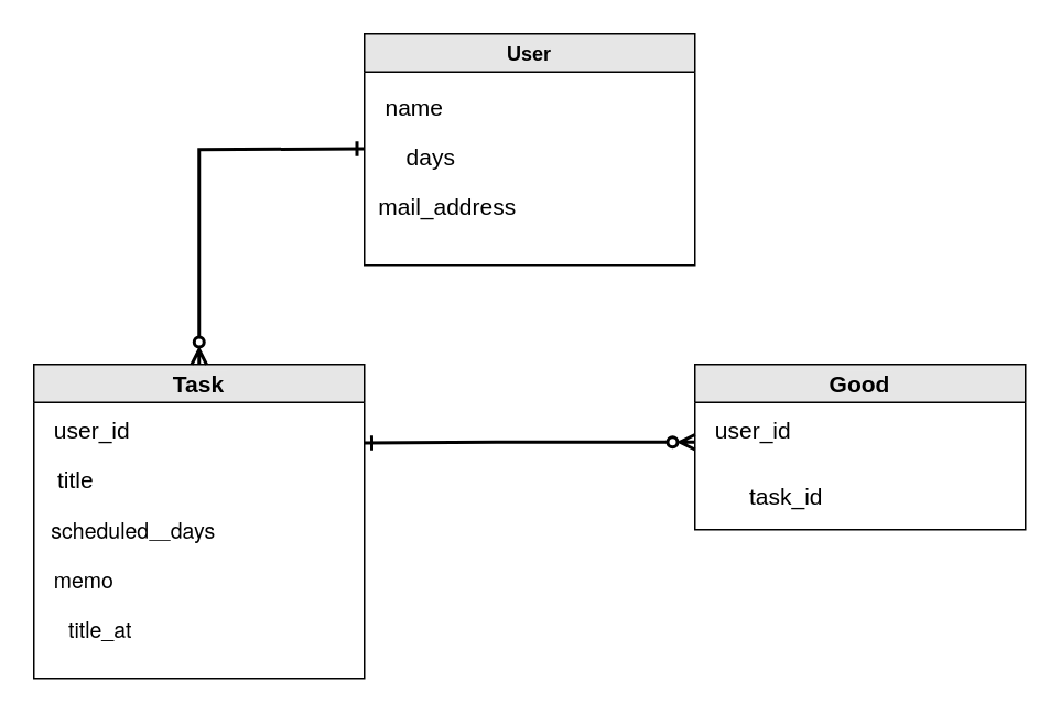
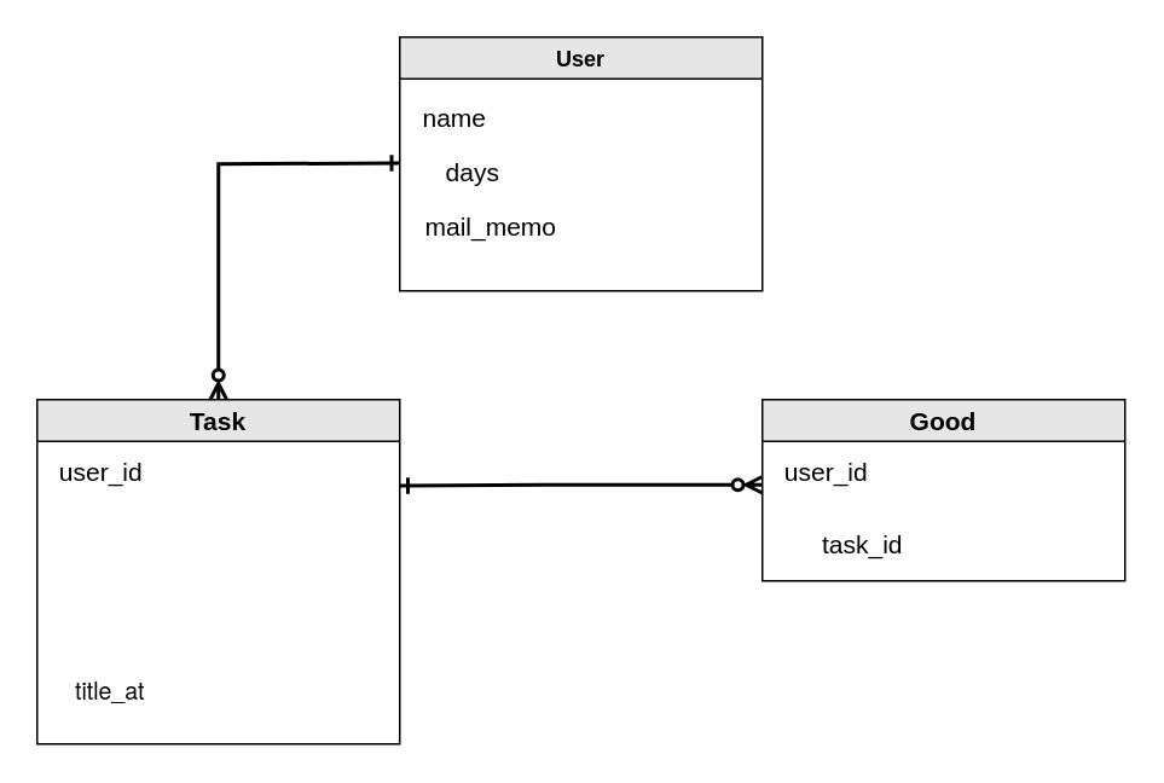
  <mxCell id="0" />
  <mxCell id="1" parent="0" />
  <mxCell id="2" value="User" style="swimlane;labelBackgroundColor=#E6E6E6;gradientColor=none;gradientDirection=radial;fillColor=#E6E6E6;swimlaneFillColor=none;" vertex="1" parent="1"><mxGeometry x="220" y="20" width="200" height="140" as="geometry" /></mxCell>
  <mxCell id="3" value="&lt;font style=&quot;font-size: 14px;&quot;&gt;days&lt;/font&gt;" style="text;html=1;align=center;verticalAlign=middle;resizable=0;points=[];autosize=1;strokeColor=none;fillColor=none;" vertex="1" parent="2"><mxGeometry y="60" width="80" height="30" as="geometry" /></mxCell>
- <mxCell id="4" value="&lt;font style=&quot;font-size: 14px;&quot;&gt;mail_address&lt;/font&gt;" style="text;html=1;align=center;verticalAlign=middle;resizable=0;points=[];autosize=1;strokeColor=none;fillColor=none;" vertex="1" parent="2"><mxGeometry x="-5" y="90" width="110" height="30" as="geometry" /></mxCell>
+ <mxCell id="4" value="&lt;font style=&quot;font-size: 14px;&quot;&gt;mail_memo&lt;/font&gt;" style="text;html=1;align=center;verticalAlign=middle;resizable=0;points=[];autosize=1;strokeColor=none;fillColor=none;" vertex="1" parent="2"><mxGeometry x="-5" y="90" width="110" height="30" as="geometry" /></mxCell>
  <mxCell id="5" value="&lt;font style=&quot;font-size: 14px;&quot;&gt;name&lt;/font&gt;" style="text;html=1;align=center;verticalAlign=middle;resizable=0;points=[];autosize=1;strokeColor=none;fillColor=none;" vertex="1" parent="2"><mxGeometry y="30" width="60" height="30" as="geometry" /></mxCell>
  <mxCell id="6" value="Task" style="swimlane;labelBackgroundColor=#E6E6E6;fontSize=14;fillColor=#E6E6E6;gradientColor=none;gradientDirection=radial;" vertex="1" parent="1"><mxGeometry x="20" y="220" width="200" height="190" as="geometry" /></mxCell>
  <mxCell id="7" value="user_id" style="text;html=1;align=center;verticalAlign=middle;resizable=0;points=[];autosize=1;strokeColor=none;fillColor=none;fontSize=14;" vertex="1" parent="6"><mxGeometry y="25" width="70" height="30" as="geometry" /></mxCell>
- <mxCell id="8" value="title" style="text;html=1;align=center;verticalAlign=middle;resizable=0;points=[];autosize=1;strokeColor=none;fillColor=none;fontSize=14;" vertex="1" parent="6"><mxGeometry y="55" width="50" height="30" as="geometry" /></mxCell>
- <mxCell id="9" value="&lt;p style=&quot;margin: 0px; font-stretch: normal; font-size: 13px; line-height: normal; font-family: &amp;quot;Helvetica Neue&amp;quot;;&quot;&gt;scheduled&lt;span style=&quot;font-stretch: normal; line-height: normal; font-family: &amp;quot;Hiragino Sans&amp;quot;;&quot;&gt;＿&lt;/span&gt;days&lt;/p&gt;" style="text;html=1;align=center;verticalAlign=middle;resizable=0;points=[];autosize=1;strokeColor=none;fillColor=none;fontSize=14;" vertex="1" parent="6"><mxGeometry y="85" width="120" height="30" as="geometry" /></mxCell>
- <mxCell id="10" value="&lt;p style=&quot;margin: 0px; font-stretch: normal; font-size: 13px; line-height: normal; font-family: &amp;quot;Helvetica Neue&amp;quot;;&quot;&gt;memo&lt;/p&gt;" style="text;html=1;align=center;verticalAlign=middle;resizable=0;points=[];autosize=1;strokeColor=none;fillColor=none;fontSize=14;" vertex="1" parent="6"><mxGeometry y="115" width="60" height="30" as="geometry" /></mxCell>
  <mxCell id="11" value="&lt;p style=&quot;margin: 0px; font-stretch: normal; font-size: 13px; line-height: normal; font-family: &amp;quot;Helvetica Neue&amp;quot;;&quot;&gt;title_at&lt;/p&gt;" style="text;html=1;align=center;verticalAlign=middle;resizable=0;points=[];autosize=1;strokeColor=none;fillColor=none;fontSize=14;" vertex="1" parent="6"><mxGeometry y="145" width="80" height="30" as="geometry" /></mxCell>
  <mxCell id="12" value="Good" style="swimlane;labelBackgroundColor=#E6E6E6;fontSize=14;fillColor=#E6E6E6;gradientColor=none;gradientDirection=radial;" vertex="1" parent="1"><mxGeometry x="420" y="220" width="200" height="100" as="geometry" /></mxCell>
  <mxCell id="13" value="user_id" style="text;html=1;align=center;verticalAlign=middle;resizable=0;points=[];autosize=1;strokeColor=none;fillColor=none;fontSize=14;" vertex="1" parent="12"><mxGeometry y="25" width="70" height="30" as="geometry" /></mxCell>
  <mxCell id="14" value="task_id" style="text;html=1;align=center;verticalAlign=middle;resizable=0;points=[];autosize=1;strokeColor=none;fillColor=none;fontSize=14;" vertex="1" parent="12"><mxGeometry x="20" y="65" width="70" height="30" as="geometry" /></mxCell>
  <mxCell id="15" value="" style="endArrow=ERone;html=1;rounded=0;fontSize=14;startArrow=ERzeroToMany;startFill=0;exitX=0.5;exitY=0;exitDx=0;exitDy=0;endFill=0;strokeWidth=2;" edge="1" parent="1" source="6"><mxGeometry relative="1" as="geometry"><mxPoint x="120" y="210" as="sourcePoint" /><mxPoint x="220" y="89.504" as="targetPoint" /><Array as="points"><mxPoint x="120" y="90" /></Array></mxGeometry></mxCell>
  <mxCell id="16" value="" style="endArrow=ERzeroToMany;html=1;rounded=0;strokeWidth=2;fontSize=14;entryX=0;entryY=0.733;entryDx=0;entryDy=0;entryPerimeter=0;exitX=1;exitY=0.25;exitDx=0;exitDy=0;startArrow=ERone;startFill=0;endFill=0;" edge="1" parent="1" source="6" target="13"><mxGeometry relative="1" as="geometry"><mxPoint x="240" y="269.5" as="sourcePoint" /><mxPoint x="400" y="269.5" as="targetPoint" /><Array as="points"><mxPoint x="300" y="267" /><mxPoint x="330" y="267" /></Array></mxGeometry></mxCell>
